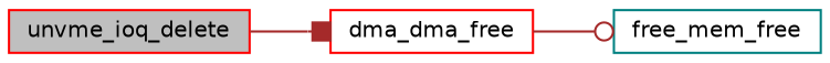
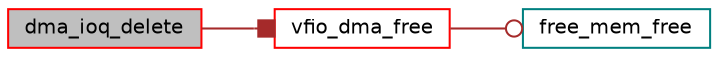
  digraph {
    rankdir=LR
    node [color=red fillcolor=white fontname=Helvetica fontsize=10 shape=record style=filled]
    edge [color=brown fontname=Helvetica fontsize=10 labelfontname=Helvetica labelfontsize=10 style=solid]
-   n1 [fillcolor=grey75 fontcolor=black height=0.2 label=unvme_ioq_delete width=0.4]
-   n2 [height=0.2 label=dma_dma_free width=0.4]
+   n1 [fillcolor=grey75 fontcolor=black height=0.2 label=dma_ioq_delete width=0.4]
+   n2 [height=0.2 label=vfio_dma_free width=0.4]
    n3 [color=teal height=0.2 label=free_mem_free width=0.4]
    n1 -> n2 [arrowhead=box]
    n2 -> n3 [arrowhead=odot]
  }
